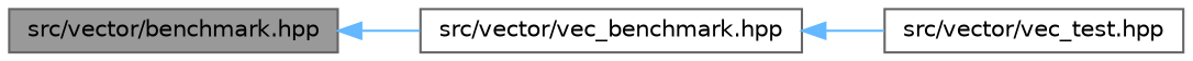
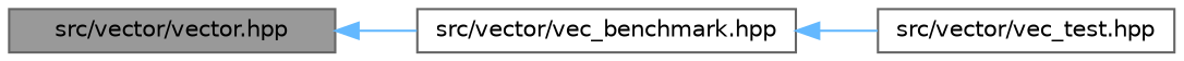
  digraph {
    rankdir=LR
    node [color=grey40 fillcolor=white fontname=Helvetica fontsize=10 shape=box style=filled]
    edge [color=steelblue1 dir=back fontname=Helvetica fontsize=10 labelfontname=Helvetica labelfontsize=10 style=solid]
-   n1 [color=gray40 fillcolor=grey60 fontcolor=black height=0.2 label="src/vector/benchmark.hpp" width=0.4]
+   n1 [color=gray40 fillcolor=grey60 fontcolor=black height=0.2 label="src/vector/vector.hpp" width=0.4]
    n2 [height=0.2 label="src/vector/vec_benchmark.hpp" width=0.4]
    n3 [height=0.2 label="src/vector/vec_test.hpp" width=0.4]
    n1 -> n2
    n2 -> n3
  }
